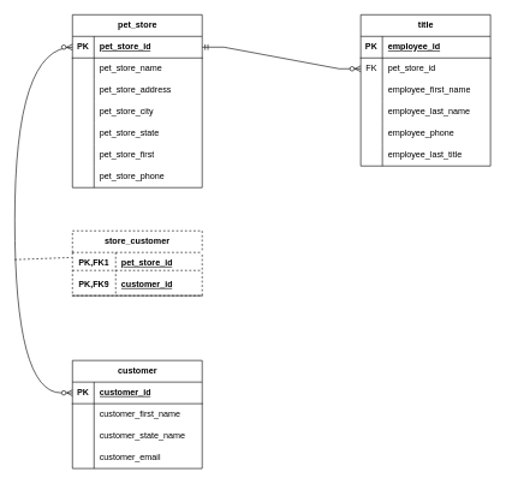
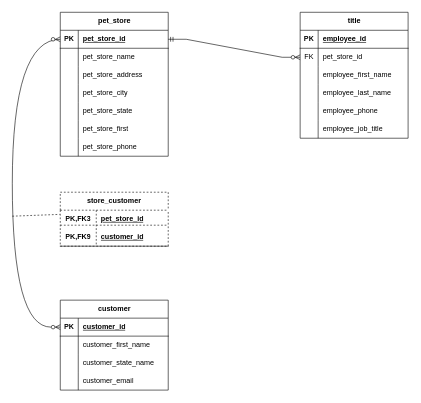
  <mxCell id="0" />
  <mxCell id="1" parent="0" />
  <mxCell id="2" value="pet_store" style="shape=table;startSize=30;container=1;collapsible=1;childLayout=tableLayout;fixedRows=1;rowLines=0;fontStyle=1;align=center;resizeLast=1;html=1;" vertex="1" parent="1"><mxGeometry x="100" y="20" width="180" height="240" as="geometry" /></mxCell>
  <mxCell id="3" value="" style="shape=tableRow;horizontal=0;startSize=0;swimlaneHead=0;swimlaneBody=0;fillColor=none;collapsible=0;dropTarget=0;points=[[0,0.5],[1,0.5]];portConstraint=eastwest;top=0;left=0;right=0;bottom=1;" vertex="1" parent="2"><mxGeometry y="30" width="180" height="30" as="geometry" /></mxCell>
  <mxCell id="4" value="PK" style="shape=partialRectangle;connectable=0;fillColor=none;top=0;left=0;bottom=0;right=0;fontStyle=1;overflow=hidden;whiteSpace=wrap;html=1;" vertex="1" parent="3"><mxGeometry width="30" height="30" as="geometry"><mxRectangle width="30" height="30" as="alternateBounds" /></mxGeometry></mxCell>
  <mxCell id="5" value="pet_store_id" style="shape=partialRectangle;connectable=0;fillColor=none;top=0;left=0;bottom=0;right=0;align=left;spacingLeft=6;fontStyle=5;overflow=hidden;whiteSpace=wrap;html=1;" vertex="1" parent="3"><mxGeometry x="30" width="150" height="30" as="geometry"><mxRectangle width="150" height="30" as="alternateBounds" /></mxGeometry></mxCell>
  <mxCell id="6" value="" style="shape=tableRow;horizontal=0;startSize=0;swimlaneHead=0;swimlaneBody=0;fillColor=none;collapsible=0;dropTarget=0;points=[[0,0.5],[1,0.5]];portConstraint=eastwest;top=0;left=0;right=0;bottom=0;" vertex="1" parent="2"><mxGeometry y="60" width="180" height="30" as="geometry" /></mxCell>
  <mxCell id="7" value="" style="shape=partialRectangle;connectable=0;fillColor=none;top=0;left=0;bottom=0;right=0;editable=1;overflow=hidden;whiteSpace=wrap;html=1;" vertex="1" parent="6"><mxGeometry width="30" height="30" as="geometry"><mxRectangle width="30" height="30" as="alternateBounds" /></mxGeometry></mxCell>
  <mxCell id="8" value="pet_store_name" style="shape=partialRectangle;connectable=0;fillColor=none;top=0;left=0;bottom=0;right=0;align=left;spacingLeft=6;overflow=hidden;whiteSpace=wrap;html=1;" vertex="1" parent="6"><mxGeometry x="30" width="150" height="30" as="geometry"><mxRectangle width="150" height="30" as="alternateBounds" /></mxGeometry></mxCell>
  <mxCell id="9" value="" style="shape=tableRow;horizontal=0;startSize=0;swimlaneHead=0;swimlaneBody=0;fillColor=none;collapsible=0;dropTarget=0;points=[[0,0.5],[1,0.5]];portConstraint=eastwest;top=0;left=0;right=0;bottom=0;" vertex="1" parent="2"><mxGeometry y="90" width="180" height="30" as="geometry" /></mxCell>
  <mxCell id="10" value="" style="shape=partialRectangle;connectable=0;fillColor=none;top=0;left=0;bottom=0;right=0;editable=1;overflow=hidden;whiteSpace=wrap;html=1;" vertex="1" parent="9"><mxGeometry width="30" height="30" as="geometry"><mxRectangle width="30" height="30" as="alternateBounds" /></mxGeometry></mxCell>
  <mxCell id="11" value="pet_store_address" style="shape=partialRectangle;connectable=0;fillColor=none;top=0;left=0;bottom=0;right=0;align=left;spacingLeft=6;overflow=hidden;whiteSpace=wrap;html=1;" vertex="1" parent="9"><mxGeometry x="30" width="150" height="30" as="geometry"><mxRectangle width="150" height="30" as="alternateBounds" /></mxGeometry></mxCell>
  <mxCell id="12" value="" style="shape=tableRow;horizontal=0;startSize=0;swimlaneHead=0;swimlaneBody=0;fillColor=none;collapsible=0;dropTarget=0;points=[[0,0.5],[1,0.5]];portConstraint=eastwest;top=0;left=0;right=0;bottom=0;" vertex="1" parent="2"><mxGeometry y="120" width="180" height="30" as="geometry" /></mxCell>
  <mxCell id="13" value="" style="shape=partialRectangle;connectable=0;fillColor=none;top=0;left=0;bottom=0;right=0;editable=1;overflow=hidden;whiteSpace=wrap;html=1;" vertex="1" parent="12"><mxGeometry width="30" height="30" as="geometry"><mxRectangle width="30" height="30" as="alternateBounds" /></mxGeometry></mxCell>
  <mxCell id="14" value="pet_store_city" style="shape=partialRectangle;connectable=0;fillColor=none;top=0;left=0;bottom=0;right=0;align=left;spacingLeft=6;overflow=hidden;whiteSpace=wrap;html=1;" vertex="1" parent="12"><mxGeometry x="30" width="150" height="30" as="geometry"><mxRectangle width="150" height="30" as="alternateBounds" /></mxGeometry></mxCell>
  <mxCell id="15" value="" style="shape=tableRow;horizontal=0;startSize=0;swimlaneHead=0;swimlaneBody=0;fillColor=none;collapsible=0;dropTarget=0;points=[[0,0.5],[1,0.5]];portConstraint=eastwest;top=0;left=0;right=0;bottom=0;" vertex="1" parent="2"><mxGeometry y="150" width="180" height="30" as="geometry" /></mxCell>
  <mxCell id="16" value="" style="shape=partialRectangle;connectable=0;fillColor=none;top=0;left=0;bottom=0;right=0;editable=1;overflow=hidden;whiteSpace=wrap;html=1;" vertex="1" parent="15"><mxGeometry width="30" height="30" as="geometry"><mxRectangle width="30" height="30" as="alternateBounds" /></mxGeometry></mxCell>
  <mxCell id="17" value="pet_store_state" style="shape=partialRectangle;connectable=0;fillColor=none;top=0;left=0;bottom=0;right=0;align=left;spacingLeft=6;overflow=hidden;whiteSpace=wrap;html=1;" vertex="1" parent="15"><mxGeometry x="30" width="150" height="30" as="geometry"><mxRectangle width="150" height="30" as="alternateBounds" /></mxGeometry></mxCell>
  <mxCell id="18" style="shape=tableRow;horizontal=0;startSize=0;swimlaneHead=0;swimlaneBody=0;fillColor=none;collapsible=0;dropTarget=0;points=[[0,0.5],[1,0.5]];portConstraint=eastwest;top=0;left=0;right=0;bottom=0;" vertex="1" parent="2"><mxGeometry y="180" width="180" height="30" as="geometry" /></mxCell>
  <mxCell id="19" style="shape=partialRectangle;connectable=0;fillColor=none;top=0;left=0;bottom=0;right=0;editable=1;overflow=hidden;whiteSpace=wrap;html=1;" vertex="1" parent="18"><mxGeometry width="30" height="30" as="geometry"><mxRectangle width="30" height="30" as="alternateBounds" /></mxGeometry></mxCell>
  <mxCell id="20" value="pet_store_first" style="shape=partialRectangle;connectable=0;fillColor=none;top=0;left=0;bottom=0;right=0;align=left;spacingLeft=6;overflow=hidden;whiteSpace=wrap;html=1;" vertex="1" parent="18"><mxGeometry x="30" width="150" height="30" as="geometry"><mxRectangle width="150" height="30" as="alternateBounds" /></mxGeometry></mxCell>
  <mxCell id="21" style="shape=tableRow;horizontal=0;startSize=0;swimlaneHead=0;swimlaneBody=0;fillColor=none;collapsible=0;dropTarget=0;points=[[0,0.5],[1,0.5]];portConstraint=eastwest;top=0;left=0;right=0;bottom=0;" vertex="1" parent="2"><mxGeometry y="210" width="180" height="30" as="geometry" /></mxCell>
  <mxCell id="22" style="shape=partialRectangle;connectable=0;fillColor=none;top=0;left=0;bottom=0;right=0;editable=1;overflow=hidden;whiteSpace=wrap;html=1;" vertex="1" parent="21"><mxGeometry width="30" height="30" as="geometry"><mxRectangle width="30" height="30" as="alternateBounds" /></mxGeometry></mxCell>
  <mxCell id="23" value="pet_store_phone" style="shape=partialRectangle;connectable=0;fillColor=none;top=0;left=0;bottom=0;right=0;align=left;spacingLeft=6;overflow=hidden;whiteSpace=wrap;html=1;" vertex="1" parent="21"><mxGeometry x="30" width="150" height="30" as="geometry"><mxRectangle width="150" height="30" as="alternateBounds" /></mxGeometry></mxCell>
  <mxCell id="24" value="title" style="shape=table;startSize=30;container=1;collapsible=1;childLayout=tableLayout;fixedRows=1;rowLines=0;fontStyle=1;align=center;resizeLast=1;html=1;" vertex="1" parent="1"><mxGeometry x="500" y="20" width="180" height="210" as="geometry" /></mxCell>
  <mxCell id="25" value="" style="shape=tableRow;horizontal=0;startSize=0;swimlaneHead=0;swimlaneBody=0;fillColor=none;collapsible=0;dropTarget=0;points=[[0,0.5],[1,0.5]];portConstraint=eastwest;top=0;left=0;right=0;bottom=1;" vertex="1" parent="24"><mxGeometry y="30" width="180" height="30" as="geometry" /></mxCell>
  <mxCell id="26" value="PK" style="shape=partialRectangle;connectable=0;fillColor=none;top=0;left=0;bottom=0;right=0;fontStyle=1;overflow=hidden;whiteSpace=wrap;html=1;" vertex="1" parent="25"><mxGeometry width="30" height="30" as="geometry"><mxRectangle width="30" height="30" as="alternateBounds" /></mxGeometry></mxCell>
  <mxCell id="27" value="employee_id" style="shape=partialRectangle;connectable=0;fillColor=none;top=0;left=0;bottom=0;right=0;align=left;spacingLeft=6;fontStyle=5;overflow=hidden;whiteSpace=wrap;html=1;" vertex="1" parent="25"><mxGeometry x="30" width="150" height="30" as="geometry"><mxRectangle width="150" height="30" as="alternateBounds" /></mxGeometry></mxCell>
  <mxCell id="28" value="" style="shape=tableRow;horizontal=0;startSize=0;swimlaneHead=0;swimlaneBody=0;fillColor=none;collapsible=0;dropTarget=0;points=[[0,0.5],[1,0.5]];portConstraint=eastwest;top=0;left=0;right=0;bottom=0;" vertex="1" parent="24"><mxGeometry y="60" width="180" height="30" as="geometry" /></mxCell>
  <mxCell id="29" value="FK" style="shape=partialRectangle;connectable=0;fillColor=none;top=0;left=0;bottom=0;right=0;editable=1;overflow=hidden;whiteSpace=wrap;html=1;" vertex="1" parent="28"><mxGeometry width="30" height="30" as="geometry"><mxRectangle width="30" height="30" as="alternateBounds" /></mxGeometry></mxCell>
  <mxCell id="30" value="pet_store_id" style="shape=partialRectangle;connectable=0;fillColor=none;top=0;left=0;bottom=0;right=0;align=left;spacingLeft=6;overflow=hidden;whiteSpace=wrap;html=1;" vertex="1" parent="28"><mxGeometry x="30" width="150" height="30" as="geometry"><mxRectangle width="150" height="30" as="alternateBounds" /></mxGeometry></mxCell>
  <mxCell id="31" value="" style="shape=tableRow;horizontal=0;startSize=0;swimlaneHead=0;swimlaneBody=0;fillColor=none;collapsible=0;dropTarget=0;points=[[0,0.5],[1,0.5]];portConstraint=eastwest;top=0;left=0;right=0;bottom=0;" vertex="1" parent="24"><mxGeometry y="90" width="180" height="30" as="geometry" /></mxCell>
  <mxCell id="32" value="" style="shape=partialRectangle;connectable=0;fillColor=none;top=0;left=0;bottom=0;right=0;editable=1;overflow=hidden;whiteSpace=wrap;html=1;" vertex="1" parent="31"><mxGeometry width="30" height="30" as="geometry"><mxRectangle width="30" height="30" as="alternateBounds" /></mxGeometry></mxCell>
  <mxCell id="33" value="employee_first_name" style="shape=partialRectangle;connectable=0;fillColor=none;top=0;left=0;bottom=0;right=0;align=left;spacingLeft=6;overflow=hidden;whiteSpace=wrap;html=1;" vertex="1" parent="31"><mxGeometry x="30" width="150" height="30" as="geometry"><mxRectangle width="150" height="30" as="alternateBounds" /></mxGeometry></mxCell>
  <mxCell id="34" value="" style="shape=tableRow;horizontal=0;startSize=0;swimlaneHead=0;swimlaneBody=0;fillColor=none;collapsible=0;dropTarget=0;points=[[0,0.5],[1,0.5]];portConstraint=eastwest;top=0;left=0;right=0;bottom=0;" vertex="1" parent="24"><mxGeometry y="120" width="180" height="30" as="geometry" /></mxCell>
  <mxCell id="35" value="" style="shape=partialRectangle;connectable=0;fillColor=none;top=0;left=0;bottom=0;right=0;editable=1;overflow=hidden;whiteSpace=wrap;html=1;" vertex="1" parent="34"><mxGeometry width="30" height="30" as="geometry"><mxRectangle width="30" height="30" as="alternateBounds" /></mxGeometry></mxCell>
  <mxCell id="36" value="employee_last_name" style="shape=partialRectangle;connectable=0;fillColor=none;top=0;left=0;bottom=0;right=0;align=left;spacingLeft=6;overflow=hidden;whiteSpace=wrap;html=1;" vertex="1" parent="34"><mxGeometry x="30" width="150" height="30" as="geometry"><mxRectangle width="150" height="30" as="alternateBounds" /></mxGeometry></mxCell>
  <mxCell id="37" style="shape=tableRow;horizontal=0;startSize=0;swimlaneHead=0;swimlaneBody=0;fillColor=none;collapsible=0;dropTarget=0;points=[[0,0.5],[1,0.5]];portConstraint=eastwest;top=0;left=0;right=0;bottom=0;" vertex="1" parent="24"><mxGeometry y="150" width="180" height="30" as="geometry" /></mxCell>
  <mxCell id="38" style="shape=partialRectangle;connectable=0;fillColor=none;top=0;left=0;bottom=0;right=0;editable=1;overflow=hidden;whiteSpace=wrap;html=1;" vertex="1" parent="37"><mxGeometry width="30" height="30" as="geometry"><mxRectangle width="30" height="30" as="alternateBounds" /></mxGeometry></mxCell>
  <mxCell id="39" value="employee_phone" style="shape=partialRectangle;connectable=0;fillColor=none;top=0;left=0;bottom=0;right=0;align=left;spacingLeft=6;overflow=hidden;whiteSpace=wrap;html=1;" vertex="1" parent="37"><mxGeometry x="30" width="150" height="30" as="geometry"><mxRectangle width="150" height="30" as="alternateBounds" /></mxGeometry></mxCell>
  <mxCell id="40" style="shape=tableRow;horizontal=0;startSize=0;swimlaneHead=0;swimlaneBody=0;fillColor=none;collapsible=0;dropTarget=0;points=[[0,0.5],[1,0.5]];portConstraint=eastwest;top=0;left=0;right=0;bottom=0;" vertex="1" parent="24"><mxGeometry y="180" width="180" height="30" as="geometry" /></mxCell>
  <mxCell id="41" style="shape=partialRectangle;connectable=0;fillColor=none;top=0;left=0;bottom=0;right=0;editable=1;overflow=hidden;whiteSpace=wrap;html=1;" vertex="1" parent="40"><mxGeometry width="30" height="30" as="geometry"><mxRectangle width="30" height="30" as="alternateBounds" /></mxGeometry></mxCell>
- <mxCell id="42" value="employee_last_title" style="shape=partialRectangle;connectable=0;fillColor=none;top=0;left=0;bottom=0;right=0;align=left;spacingLeft=6;overflow=hidden;whiteSpace=wrap;html=1;" vertex="1" parent="40"><mxGeometry x="30" width="150" height="30" as="geometry"><mxRectangle width="150" height="30" as="alternateBounds" /></mxGeometry></mxCell>
+ <mxCell id="42" value="employee_job_title" style="shape=partialRectangle;connectable=0;fillColor=none;top=0;left=0;bottom=0;right=0;align=left;spacingLeft=6;overflow=hidden;whiteSpace=wrap;html=1;" vertex="1" parent="40"><mxGeometry x="30" width="150" height="30" as="geometry"><mxRectangle width="150" height="30" as="alternateBounds" /></mxGeometry></mxCell>
  <mxCell id="43" value="customer" style="shape=table;startSize=30;container=1;collapsible=1;childLayout=tableLayout;fixedRows=1;rowLines=0;fontStyle=1;align=center;resizeLast=1;html=1;" vertex="1" parent="1"><mxGeometry x="100" y="500" width="180" height="150" as="geometry" /></mxCell>
  <mxCell id="44" value="" style="shape=tableRow;horizontal=0;startSize=0;swimlaneHead=0;swimlaneBody=0;fillColor=none;collapsible=0;dropTarget=0;points=[[0,0.5],[1,0.5]];portConstraint=eastwest;top=0;left=0;right=0;bottom=1;" vertex="1" parent="43"><mxGeometry y="30" width="180" height="30" as="geometry" /></mxCell>
  <mxCell id="45" value="PK" style="shape=partialRectangle;connectable=0;fillColor=none;top=0;left=0;bottom=0;right=0;fontStyle=1;overflow=hidden;whiteSpace=wrap;html=1;" vertex="1" parent="44"><mxGeometry width="30" height="30" as="geometry"><mxRectangle width="30" height="30" as="alternateBounds" /></mxGeometry></mxCell>
  <mxCell id="46" value="customer_id" style="shape=partialRectangle;connectable=0;fillColor=none;top=0;left=0;bottom=0;right=0;align=left;spacingLeft=6;fontStyle=5;overflow=hidden;whiteSpace=wrap;html=1;" vertex="1" parent="44"><mxGeometry x="30" width="150" height="30" as="geometry"><mxRectangle width="150" height="30" as="alternateBounds" /></mxGeometry></mxCell>
  <mxCell id="47" value="" style="shape=tableRow;horizontal=0;startSize=0;swimlaneHead=0;swimlaneBody=0;fillColor=none;collapsible=0;dropTarget=0;points=[[0,0.5],[1,0.5]];portConstraint=eastwest;top=0;left=0;right=0;bottom=0;" vertex="1" parent="43"><mxGeometry y="60" width="180" height="30" as="geometry" /></mxCell>
  <mxCell id="48" value="" style="shape=partialRectangle;connectable=0;fillColor=none;top=0;left=0;bottom=0;right=0;editable=1;overflow=hidden;whiteSpace=wrap;html=1;" vertex="1" parent="47"><mxGeometry width="30" height="30" as="geometry"><mxRectangle width="30" height="30" as="alternateBounds" /></mxGeometry></mxCell>
  <mxCell id="49" value="customer_first_name" style="shape=partialRectangle;connectable=0;fillColor=none;top=0;left=0;bottom=0;right=0;align=left;spacingLeft=6;overflow=hidden;whiteSpace=wrap;html=1;" vertex="1" parent="47"><mxGeometry x="30" width="150" height="30" as="geometry"><mxRectangle width="150" height="30" as="alternateBounds" /></mxGeometry></mxCell>
  <mxCell id="50" value="" style="shape=tableRow;horizontal=0;startSize=0;swimlaneHead=0;swimlaneBody=0;fillColor=none;collapsible=0;dropTarget=0;points=[[0,0.5],[1,0.5]];portConstraint=eastwest;top=0;left=0;right=0;bottom=0;" vertex="1" parent="43"><mxGeometry y="90" width="180" height="30" as="geometry" /></mxCell>
  <mxCell id="51" value="" style="shape=partialRectangle;connectable=0;fillColor=none;top=0;left=0;bottom=0;right=0;editable=1;overflow=hidden;whiteSpace=wrap;html=1;" vertex="1" parent="50"><mxGeometry width="30" height="30" as="geometry"><mxRectangle width="30" height="30" as="alternateBounds" /></mxGeometry></mxCell>
  <mxCell id="52" value="customer_state_name" style="shape=partialRectangle;connectable=0;fillColor=none;top=0;left=0;bottom=0;right=0;align=left;spacingLeft=6;overflow=hidden;whiteSpace=wrap;html=1;" vertex="1" parent="50"><mxGeometry x="30" width="150" height="30" as="geometry"><mxRectangle width="150" height="30" as="alternateBounds" /></mxGeometry></mxCell>
  <mxCell id="53" value="" style="shape=tableRow;horizontal=0;startSize=0;swimlaneHead=0;swimlaneBody=0;fillColor=none;collapsible=0;dropTarget=0;points=[[0,0.5],[1,0.5]];portConstraint=eastwest;top=0;left=0;right=0;bottom=0;" vertex="1" parent="43"><mxGeometry y="120" width="180" height="30" as="geometry" /></mxCell>
  <mxCell id="54" value="" style="shape=partialRectangle;connectable=0;fillColor=none;top=0;left=0;bottom=0;right=0;editable=1;overflow=hidden;whiteSpace=wrap;html=1;" vertex="1" parent="53"><mxGeometry width="30" height="30" as="geometry"><mxRectangle width="30" height="30" as="alternateBounds" /></mxGeometry></mxCell>
  <mxCell id="55" value="customer_email" style="shape=partialRectangle;connectable=0;fillColor=none;top=0;left=0;bottom=0;right=0;align=left;spacingLeft=6;overflow=hidden;whiteSpace=wrap;html=1;" vertex="1" parent="53"><mxGeometry x="30" width="150" height="30" as="geometry"><mxRectangle width="150" height="30" as="alternateBounds" /></mxGeometry></mxCell>
  <mxCell id="56" value="" style="edgeStyle=entityRelationEdgeStyle;fontSize=12;html=1;endArrow=ERzeroToMany;endFill=1;rounded=0;entryX=0;entryY=0.5;entryDx=0;entryDy=0;startArrow=ERmandOne;startFill=0;exitX=1;exitY=0.5;exitDx=0;exitDy=0;" edge="1" parent="1" source="3" target="28"><mxGeometry width="100" height="100" relative="1" as="geometry"><mxPoint x="220" y="70" as="sourcePoint" /><mxPoint x="320" y="-30" as="targetPoint" /></mxGeometry></mxCell>
  <mxCell id="57" value="store_customer" style="shape=table;startSize=30;container=1;collapsible=1;childLayout=tableLayout;fixedRows=1;rowLines=0;fontStyle=1;align=center;resizeLast=1;html=1;whiteSpace=wrap;dashed=1;" vertex="1" parent="1"><mxGeometry x="100" y="320" width="180" height="90" as="geometry" /></mxCell>
  <mxCell id="58" value="" style="shape=tableRow;horizontal=0;startSize=0;swimlaneHead=0;swimlaneBody=0;fillColor=none;collapsible=0;dropTarget=0;points=[[0,0.5],[1,0.5]];portConstraint=eastwest;top=0;left=0;right=0;bottom=0;html=1;" vertex="1" parent="57"><mxGeometry y="30" width="180" height="30" as="geometry" /></mxCell>
- <mxCell id="59" value="PK,FK1" style="shape=partialRectangle;connectable=0;fillColor=none;top=0;left=0;bottom=0;right=0;fontStyle=1;overflow=hidden;html=1;whiteSpace=wrap;" vertex="1" parent="58"><mxGeometry width="60" height="30" as="geometry"><mxRectangle width="60" height="30" as="alternateBounds" /></mxGeometry></mxCell>
+ <mxCell id="59" value="PK,FK3" style="shape=partialRectangle;connectable=0;fillColor=none;top=0;left=0;bottom=0;right=0;fontStyle=1;overflow=hidden;html=1;whiteSpace=wrap;" vertex="1" parent="58"><mxGeometry width="60" height="30" as="geometry"><mxRectangle width="60" height="30" as="alternateBounds" /></mxGeometry></mxCell>
  <mxCell id="60" value="pet_store_id" style="shape=partialRectangle;connectable=0;fillColor=none;top=0;left=0;bottom=0;right=0;align=left;spacingLeft=6;fontStyle=5;overflow=hidden;html=1;whiteSpace=wrap;" vertex="1" parent="58"><mxGeometry x="60" width="120" height="30" as="geometry"><mxRectangle width="120" height="30" as="alternateBounds" /></mxGeometry></mxCell>
  <mxCell id="61" value="" style="shape=tableRow;horizontal=0;startSize=0;swimlaneHead=0;swimlaneBody=0;fillColor=none;collapsible=0;dropTarget=0;points=[[0,0.5],[1,0.5]];portConstraint=eastwest;top=0;left=0;right=0;bottom=1;html=1;" vertex="1" parent="57"><mxGeometry y="60" width="180" height="30" as="geometry" /></mxCell>
  <mxCell id="62" value="PK,FK9" style="shape=partialRectangle;connectable=0;fillColor=none;top=0;left=0;bottom=0;right=0;fontStyle=1;overflow=hidden;html=1;whiteSpace=wrap;" vertex="1" parent="61"><mxGeometry width="60" height="30" as="geometry"><mxRectangle width="60" height="30" as="alternateBounds" /></mxGeometry></mxCell>
  <mxCell id="63" value="customer_id" style="shape=partialRectangle;connectable=0;fillColor=none;top=0;left=0;bottom=0;right=0;align=left;spacingLeft=6;fontStyle=5;overflow=hidden;html=1;whiteSpace=wrap;" vertex="1" parent="61"><mxGeometry x="60" width="120" height="30" as="geometry"><mxRectangle width="120" height="30" as="alternateBounds" /></mxGeometry></mxCell>
  <mxCell id="64" value="" style="edgeStyle=orthogonalEdgeStyle;fontSize=12;html=1;endArrow=ERzeroToMany;endFill=1;rounded=0;entryX=0;entryY=0.5;entryDx=0;entryDy=0;exitX=0;exitY=0.5;exitDx=0;exitDy=0;curved=1;startArrow=ERzeroToMany;startFill=0;" edge="1" parent="1" source="44" target="3"><mxGeometry width="100" height="100" relative="1" as="geometry"><mxPoint x="330" y="340" as="sourcePoint" /><mxPoint x="430" y="240" as="targetPoint" /><Array as="points"><mxPoint x="20" y="545" /><mxPoint x="20" y="65" /></Array></mxGeometry></mxCell>
  <mxCell id="65" value="" style="endArrow=none;dashed=1;html=1;rounded=0;entryX=-0.006;entryY=0.233;entryDx=0;entryDy=0;entryPerimeter=0;" edge="1" parent="1" target="58"><mxGeometry width="50" height="50" relative="1" as="geometry"><mxPoint x="20" y="360" as="sourcePoint" /><mxPoint x="410" y="270" as="targetPoint" /></mxGeometry></mxCell>
  <mxCell id="66" value="" style="line;strokeWidth=1;rotatable=0;dashed=1;labelPosition=right;align=left;verticalAlign=middle;spacingTop=0;spacingLeft=6;points=[];portConstraint=eastwest;" vertex="1" parent="1"><mxGeometry x="100" y="370" width="180" height="10" as="geometry" /></mxCell>
